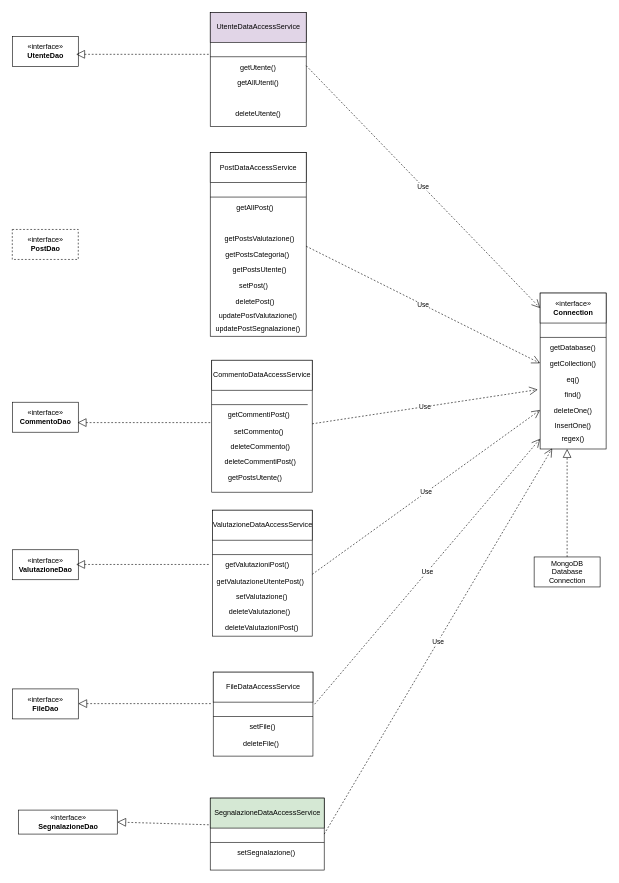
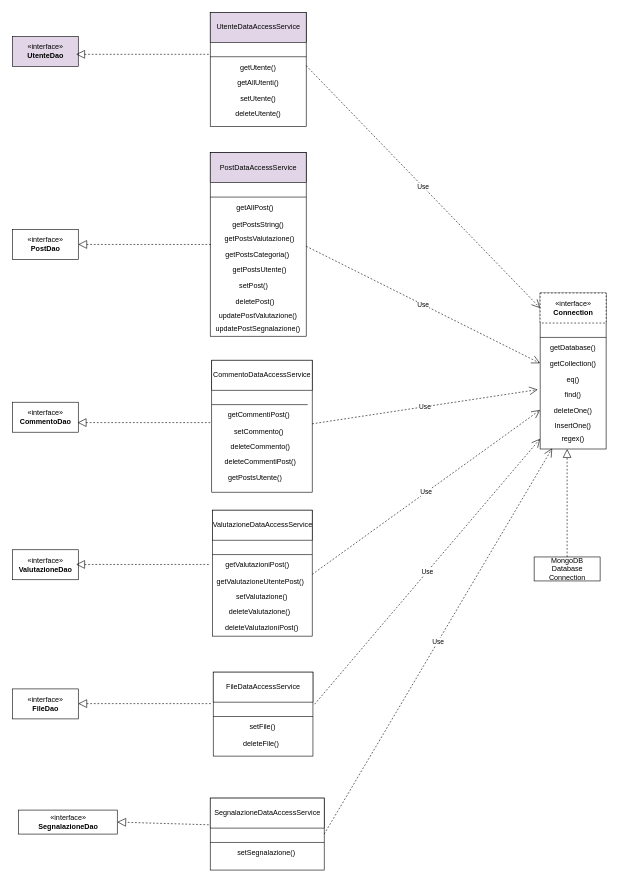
  <mxCell id="0" />
  <mxCell id="1" parent="0" />
  <mxCell id="2" value="" style="html=1;" parent="1" vertex="1"><mxGeometry x="900" y="488" width="110" height="260" as="geometry" /></mxCell>
- <mxCell id="3" value="«interface»&lt;br&gt;&lt;b&gt;Connection&lt;/b&gt;" style="html=1;" parent="1" vertex="1"><mxGeometry x="900" y="488" width="110" height="50" as="geometry" /></mxCell>
+ <mxCell id="3" value="«interface»&lt;br&gt;&lt;b&gt;Connection&lt;/b&gt;" style="html=1;dashed=1;" parent="1" vertex="1"><mxGeometry x="900" y="488" width="110" height="50" as="geometry" /></mxCell>
  <mxCell id="4" value="" style="line;strokeWidth=1;fillColor=none;align=left;verticalAlign=middle;spacingTop=-1;spacingLeft=3;spacingRight=3;rotatable=0;labelPosition=right;points=[];portConstraint=eastwest;strokeColor=inherit;" parent="1" vertex="1"><mxGeometry x="900" y="558" width="110" height="8" as="geometry" /></mxCell>
  <mxCell id="5" value="getDatabase()" style="text;strokeColor=none;fillColor=none;align=center;verticalAlign=top;spacingLeft=4;spacingRight=4;overflow=hidden;rotatable=0;points=[[0,0.5],[1,0.5]];portConstraint=eastwest;" parent="1" vertex="1"><mxGeometry x="900" y="566" width="110" height="26" as="geometry" /></mxCell>
  <mxCell id="6" value="getCollection()" style="text;strokeColor=none;fillColor=none;align=center;verticalAlign=top;spacingLeft=4;spacingRight=4;overflow=hidden;rotatable=0;points=[[0,0.5],[1,0.5]];portConstraint=eastwest;" parent="1" vertex="1"><mxGeometry x="900" y="592" width="110" height="26" as="geometry" /></mxCell>
  <mxCell id="7" value="eq()" style="text;strokeColor=none;fillColor=none;align=center;verticalAlign=top;spacingLeft=4;spacingRight=4;overflow=hidden;rotatable=0;points=[[0,0.5],[1,0.5]];portConstraint=eastwest;" parent="1" vertex="1"><mxGeometry x="900" y="618" width="110" height="26" as="geometry" /></mxCell>
  <mxCell id="8" value="find()" style="text;strokeColor=none;fillColor=none;align=center;verticalAlign=top;spacingLeft=4;spacingRight=4;overflow=hidden;rotatable=0;points=[[0,0.5],[1,0.5]];portConstraint=eastwest;" parent="1" vertex="1"><mxGeometry x="900" y="644" width="110" height="26" as="geometry" /></mxCell>
  <mxCell id="9" value="deleteOne()" style="text;strokeColor=none;fillColor=none;align=center;verticalAlign=top;spacingLeft=4;spacingRight=4;overflow=hidden;rotatable=0;points=[[0,0.5],[1,0.5]];portConstraint=eastwest;" parent="1" vertex="1"><mxGeometry x="900" y="670" width="110" height="26" as="geometry" /></mxCell>
  <mxCell id="10" value="&lt;span style=&quot;color: rgb(0, 0, 0); font-family: Helvetica; font-size: 12px; font-style: normal; font-variant-ligatures: normal; font-variant-caps: normal; font-weight: 400; letter-spacing: normal; orphans: 2; text-indent: 0px; text-transform: none; widows: 2; word-spacing: 0px; -webkit-text-stroke-width: 0px; background-color: rgb(251, 251, 251); text-decoration-thickness: initial; text-decoration-style: initial; text-decoration-color: initial; float: none; display: inline !important;&quot;&gt;InsertOne()&lt;/span&gt;" style="text;whiteSpace=wrap;html=1;align=center;" parent="1" vertex="1"><mxGeometry x="900" y="696" width="110" height="32" as="geometry" /></mxCell>
  <mxCell id="11" value="regex()" style="text;strokeColor=none;fillColor=none;align=center;verticalAlign=top;spacingLeft=4;spacingRight=4;overflow=hidden;rotatable=0;points=[[0,0.5],[1,0.5]];portConstraint=eastwest;" parent="1" vertex="1"><mxGeometry x="900" y="718" width="110" height="26" as="geometry" /></mxCell>
- <mxCell id="12" value="MongoDB&lt;br&gt;Database&lt;br&gt;Connection" style="html=1;" parent="1" vertex="1"><mxGeometry x="890" y="928" width="110" height="50" as="geometry" /></mxCell>
+ <mxCell id="12" value="MongoDB&lt;br&gt;Database&lt;br&gt;Connection" style="html=1;" parent="1" vertex="1"><mxGeometry x="890" y="928" width="110" height="40" as="geometry" /></mxCell>
  <mxCell id="13" value="" style="endArrow=block;dashed=1;endFill=0;endSize=12;html=1;rounded=0;exitX=0.5;exitY=0;exitDx=0;exitDy=0;" parent="1" source="12" edge="1"><mxGeometry width="160" relative="1" as="geometry"><mxPoint x="1060" y="718" as="sourcePoint" /><mxPoint x="945" y="748" as="targetPoint" /></mxGeometry></mxCell>
  <mxCell id="14" value="" style="html=1;" parent="1" vertex="1"><mxGeometry x="350" y="20" width="160" height="190" as="geometry" /></mxCell>
  <mxCell id="15" value="UtenteDataAccessService" style="html=1;fillColor=#e1d5e7;" parent="1" vertex="1"><mxGeometry x="350" y="20" width="160" height="50" as="geometry" /></mxCell>
  <mxCell id="16" value="" style="line;strokeWidth=1;fillColor=none;align=left;verticalAlign=middle;spacingTop=-1;spacingLeft=3;spacingRight=3;rotatable=0;labelPosition=right;points=[];portConstraint=eastwest;strokeColor=inherit;" parent="1" vertex="1"><mxGeometry x="350" y="90" width="160" height="8" as="geometry" /></mxCell>
  <mxCell id="17" value=" getUtente()" style="text;strokeColor=none;fillColor=none;align=center;verticalAlign=top;spacingLeft=4;spacingRight=4;overflow=hidden;rotatable=0;points=[[0,0.5],[1,0.5]];portConstraint=eastwest;" parent="1" vertex="1"><mxGeometry x="350" y="98" width="160" height="26" as="geometry" /></mxCell>
  <mxCell id="18" value="getAllUtenti()" style="text;strokeColor=none;fillColor=none;align=center;verticalAlign=top;spacingLeft=4;spacingRight=4;overflow=hidden;rotatable=0;points=[[0,0.5],[1,0.5]];portConstraint=eastwest;" parent="1" vertex="1"><mxGeometry x="350" y="124" width="160" height="26" as="geometry" /></mxCell>
+ <mxCell id="19" value="setUtente()" style="text;strokeColor=none;fillColor=none;align=center;verticalAlign=top;spacingLeft=4;spacingRight=4;overflow=hidden;rotatable=0;points=[[0,0.5],[1,0.5]];portConstraint=eastwest;" parent="1" vertex="1"><mxGeometry x="350" y="150" width="160" height="26" as="geometry" /></mxCell>
  <mxCell id="20" value="deleteUtente()" style="text;strokeColor=none;fillColor=none;align=center;verticalAlign=top;spacingLeft=4;spacingRight=4;overflow=hidden;rotatable=0;points=[[0,0.5],[1,0.5]];portConstraint=eastwest;" parent="1" vertex="1"><mxGeometry x="350" y="176" width="160" height="26" as="geometry" /></mxCell>
  <mxCell id="21" value="" style="html=1;" parent="1" vertex="1"><mxGeometry x="350" y="254" width="160" height="306" as="geometry" /></mxCell>
- <mxCell id="22" value="PostDataAccessService" style="html=1;" parent="1" vertex="1"><mxGeometry x="350" y="254" width="160" height="50" as="geometry" /></mxCell>
+ <mxCell id="22" value="PostDataAccessService" style="html=1;fillColor=#e1d5e7;" parent="1" vertex="1"><mxGeometry x="350" y="254" width="160" height="50" as="geometry" /></mxCell>
  <mxCell id="23" value="" style="line;strokeWidth=1;fillColor=none;align=left;verticalAlign=middle;spacingTop=-1;spacingLeft=3;spacingRight=3;rotatable=0;labelPosition=right;points=[];portConstraint=eastwest;strokeColor=inherit;" parent="1" vertex="1"><mxGeometry x="350" y="324" width="160" height="8" as="geometry" /></mxCell>
  <mxCell id="24" value="getAllPost()" style="text;strokeColor=none;fillColor=none;align=center;verticalAlign=top;spacingLeft=4;spacingRight=4;overflow=hidden;rotatable=0;points=[[0,0.5],[1,0.5]];portConstraint=eastwest;" parent="1" vertex="1"><mxGeometry x="350" y="332" width="150" height="26" as="geometry" /></mxCell>
+ <mxCell id="25" value="getPostsString()" style="text;strokeColor=none;fillColor=none;align=center;verticalAlign=top;spacingLeft=4;spacingRight=4;overflow=hidden;rotatable=0;points=[[0,0.5],[1,0.5]];portConstraint=eastwest;" parent="1" vertex="1"><mxGeometry x="350" y="360" width="160" height="24" as="geometry" /></mxCell>
  <mxCell id="26" value="getPostsValutazione()" style="text;strokeColor=none;fillColor=none;align=center;verticalAlign=top;spacingLeft=4;spacingRight=4;overflow=hidden;rotatable=0;points=[[0,0.5],[1,0.5]];portConstraint=eastwest;" parent="1" vertex="1"><mxGeometry x="355" y="384" width="155" height="26" as="geometry" /></mxCell>
  <mxCell id="27" value="getPostsCategoria()" style="text;strokeColor=none;fillColor=none;align=center;verticalAlign=top;spacingLeft=4;spacingRight=4;overflow=hidden;rotatable=0;points=[[0,0.5],[1,0.5]];portConstraint=eastwest;" parent="1" vertex="1"><mxGeometry x="347.5" y="410" width="162.5" height="26" as="geometry" /></mxCell>
  <mxCell id="28" value="getPostsUtente()" style="text;strokeColor=none;fillColor=none;align=center;verticalAlign=top;spacingLeft=4;spacingRight=4;overflow=hidden;rotatable=0;points=[[0,0.5],[1,0.5]];portConstraint=eastwest;" parent="1" vertex="1"><mxGeometry x="355" y="436" width="155" height="26" as="geometry" /></mxCell>
  <mxCell id="29" value="setPost()" style="text;strokeColor=none;fillColor=none;align=center;verticalAlign=top;spacingLeft=4;spacingRight=4;overflow=hidden;rotatable=0;points=[[0,0.5],[1,0.5]];portConstraint=eastwest;" parent="1" vertex="1"><mxGeometry x="352.5" y="462" width="140" height="26" as="geometry" /></mxCell>
  <mxCell id="30" value="updatePostValutazione()&#10;" style="text;strokeColor=none;fillColor=none;align=center;verticalAlign=top;spacingLeft=4;spacingRight=4;overflow=hidden;rotatable=0;points=[[0,0.5],[1,0.5]];portConstraint=eastwest;fontColor=#000000;" parent="1" vertex="1"><mxGeometry x="350" y="512" width="160" height="26" as="geometry" /></mxCell>
  <mxCell id="31" value="updatePostSegnalazione()" style="text;strokeColor=none;fillColor=none;align=center;verticalAlign=top;spacingLeft=4;spacingRight=4;overflow=hidden;rotatable=0;points=[[0,0.5],[1,0.5]];portConstraint=eastwest;" parent="1" vertex="1"><mxGeometry x="350" y="534" width="160" height="26" as="geometry" /></mxCell>
  <mxCell id="32" value=" deletePost()&#10;" style="text;strokeColor=none;fillColor=none;align=center;verticalAlign=top;spacingLeft=4;spacingRight=4;overflow=hidden;rotatable=0;points=[[0,0.5],[1,0.5]];portConstraint=eastwest;fontColor=#000000;" parent="1" vertex="1"><mxGeometry x="350" y="488" width="150" height="26" as="geometry" /></mxCell>
  <mxCell id="33" value="" style="html=1;" parent="1" vertex="1"><mxGeometry x="352.5" y="600" width="167.5" height="220" as="geometry" /></mxCell>
  <mxCell id="34" value="CommentoDataAccessService" style="html=1;" parent="1" vertex="1"><mxGeometry x="352.5" y="600" width="167.5" height="50" as="geometry" /></mxCell>
  <mxCell id="35" value="" style="line;strokeWidth=1;fillColor=none;align=left;verticalAlign=middle;spacingTop=-1;spacingLeft=3;spacingRight=3;rotatable=0;labelPosition=right;points=[];portConstraint=eastwest;strokeColor=inherit;" parent="1" vertex="1"><mxGeometry x="352.5" y="670" width="160" height="8" as="geometry" /></mxCell>
  <mxCell id="36" value="getCommentiPost()&#10;" style="text;strokeColor=none;fillColor=none;align=center;verticalAlign=top;spacingLeft=4;spacingRight=4;overflow=hidden;rotatable=0;points=[[0,0.5],[1,0.5]];portConstraint=eastwest;fontColor=#000000;" parent="1" vertex="1"><mxGeometry x="352.5" y="678" width="157.5" height="26" as="geometry" /></mxCell>
  <mxCell id="37" value="setCommento()" style="text;strokeColor=none;fillColor=none;align=center;verticalAlign=top;spacingLeft=4;spacingRight=4;overflow=hidden;rotatable=0;points=[[0,0.5],[1,0.5]];portConstraint=eastwest;" parent="1" vertex="1"><mxGeometry x="352.5" y="706" width="157.5" height="24" as="geometry" /></mxCell>
  <mxCell id="38" value="deleteCommento()" style="text;strokeColor=none;fillColor=none;align=center;verticalAlign=top;spacingLeft=4;spacingRight=4;overflow=hidden;rotatable=0;points=[[0,0.5],[1,0.5]];portConstraint=eastwest;" parent="1" vertex="1"><mxGeometry x="357.5" y="730" width="152.5" height="26" as="geometry" /></mxCell>
  <mxCell id="39" value="deleteCommentiPost()" style="text;strokeColor=none;fillColor=none;align=center;verticalAlign=top;spacingLeft=4;spacingRight=4;overflow=hidden;rotatable=0;points=[[0,0.5],[1,0.5]];portConstraint=eastwest;" parent="1" vertex="1"><mxGeometry x="357.5" y="756" width="152.5" height="26" as="geometry" /></mxCell>
  <mxCell id="40" value="getPostsUtente()" style="text;strokeColor=none;fillColor=none;align=center;verticalAlign=top;spacingLeft=4;spacingRight=4;overflow=hidden;rotatable=0;points=[[0,0.5],[1,0.5]];portConstraint=eastwest;" parent="1" vertex="1"><mxGeometry x="357.5" y="782" width="135" height="26" as="geometry" /></mxCell>
  <mxCell id="41" value="" style="html=1;" parent="1" vertex="1"><mxGeometry x="353.75" y="850" width="166.25" height="210" as="geometry" /></mxCell>
  <mxCell id="42" value="ValutazioneDataAccessService" style="html=1;" parent="1" vertex="1"><mxGeometry x="353.75" y="850" width="166.25" height="50" as="geometry" /></mxCell>
  <mxCell id="43" value="" style="line;strokeWidth=1;fillColor=none;align=left;verticalAlign=middle;spacingTop=-1;spacingLeft=3;spacingRight=3;rotatable=0;labelPosition=right;points=[];portConstraint=eastwest;strokeColor=inherit;" parent="1" vertex="1"><mxGeometry x="353.75" y="920" width="166.25" height="8" as="geometry" /></mxCell>
  <mxCell id="44" value="getValutazioniPost()" style="text;strokeColor=none;fillColor=none;align=center;verticalAlign=top;spacingLeft=4;spacingRight=4;overflow=hidden;rotatable=0;points=[[0,0.5],[1,0.5]];portConstraint=eastwest;" parent="1" vertex="1"><mxGeometry x="353.75" y="928" width="150" height="26" as="geometry" /></mxCell>
  <mxCell id="45" value="getValutazioneUtentePost()" style="text;strokeColor=none;fillColor=none;align=center;verticalAlign=top;spacingLeft=4;spacingRight=4;overflow=hidden;rotatable=0;points=[[0,0.5],[1,0.5]];portConstraint=eastwest;" parent="1" vertex="1"><mxGeometry x="353.75" y="956" width="160" height="24" as="geometry" /></mxCell>
  <mxCell id="46" value="setValutazione()" style="text;strokeColor=none;fillColor=none;align=center;verticalAlign=top;spacingLeft=4;spacingRight=4;overflow=hidden;rotatable=0;points=[[0,0.5],[1,0.5]];portConstraint=eastwest;" parent="1" vertex="1"><mxGeometry x="358.75" y="980" width="155" height="26" as="geometry" /></mxCell>
  <mxCell id="47" value="deleteValutazione()" style="text;strokeColor=none;fillColor=none;align=center;verticalAlign=top;spacingLeft=4;spacingRight=4;overflow=hidden;rotatable=0;points=[[0,0.5],[1,0.5]];portConstraint=eastwest;" parent="1" vertex="1"><mxGeometry x="351.25" y="1006" width="162.5" height="26" as="geometry" /></mxCell>
  <mxCell id="48" value="deleteValutazioniPost()" style="text;strokeColor=none;fillColor=none;align=center;verticalAlign=top;spacingLeft=4;spacingRight=4;overflow=hidden;rotatable=0;points=[[0,0.5],[1,0.5]];portConstraint=eastwest;" parent="1" vertex="1"><mxGeometry x="358.75" y="1032" width="155" height="26" as="geometry" /></mxCell>
  <mxCell id="49" value="" style="html=1;" parent="1" vertex="1"><mxGeometry x="355" y="1120" width="166.25" height="140" as="geometry" /></mxCell>
  <mxCell id="50" value="FileDataAccessService" style="html=1;" parent="1" vertex="1"><mxGeometry x="355" y="1120" width="166.25" height="50" as="geometry" /></mxCell>
  <mxCell id="51" value="" style="line;strokeWidth=1;fillColor=none;align=left;verticalAlign=middle;spacingTop=-1;spacingLeft=3;spacingRight=3;rotatable=0;labelPosition=right;points=[];portConstraint=eastwest;strokeColor=inherit;" parent="1" vertex="1"><mxGeometry x="355" y="1190" width="166.25" height="8" as="geometry" /></mxCell>
  <mxCell id="52" value="setFile()" style="text;strokeColor=none;fillColor=none;align=center;verticalAlign=top;spacingLeft=4;spacingRight=4;overflow=hidden;rotatable=0;points=[[0,0.5],[1,0.5]];portConstraint=eastwest;" parent="1" vertex="1"><mxGeometry x="355" y="1198" width="165" height="26" as="geometry" /></mxCell>
  <mxCell id="53" value="deleteFile()" style="text;strokeColor=none;fillColor=none;align=center;verticalAlign=top;spacingLeft=4;spacingRight=4;overflow=hidden;rotatable=0;points=[[0,0.5],[1,0.5]];portConstraint=eastwest;" parent="1" vertex="1"><mxGeometry x="355" y="1226" width="160" height="24" as="geometry" /></mxCell>
  <mxCell id="54" value="Use" style="endArrow=open;endSize=12;dashed=1;html=1;rounded=0;fontColor=#000000;entryX=0;entryY=0.5;entryDx=0;entryDy=0;" parent="1" target="6" edge="1"><mxGeometry width="160" relative="1" as="geometry"><mxPoint x="510" y="410" as="sourcePoint" /><mxPoint x="670" y="410" as="targetPoint" /></mxGeometry></mxCell>
  <mxCell id="55" value="Use" style="endArrow=open;endSize=12;dashed=1;html=1;rounded=0;fontColor=#000000;entryX=-0.036;entryY=0.192;entryDx=0;entryDy=0;entryPerimeter=0;" parent="1" target="8" edge="1"><mxGeometry width="160" relative="1" as="geometry"><mxPoint x="520" y="706" as="sourcePoint" /><mxPoint x="910" y="901" as="targetPoint" /></mxGeometry></mxCell>
  <mxCell id="56" value="" style="html=1;" parent="1" vertex="1"><mxGeometry x="350" y="1330" width="190" height="120" as="geometry" /></mxCell>
- <mxCell id="57" value="SegnalazioneDataAccessService" style="html=1;fillColor=#d5e8d4;" parent="1" vertex="1"><mxGeometry x="350" y="1330" width="190" height="50" as="geometry" /></mxCell>
+ <mxCell id="57" value="SegnalazioneDataAccessService" style="html=1;" parent="1" vertex="1"><mxGeometry x="350" y="1330" width="190" height="50" as="geometry" /></mxCell>
  <mxCell id="58" value="" style="line;strokeWidth=1;fillColor=none;align=left;verticalAlign=middle;spacingTop=-1;spacingLeft=3;spacingRight=3;rotatable=0;labelPosition=right;points=[];portConstraint=eastwest;strokeColor=inherit;" parent="1" vertex="1"><mxGeometry x="350" y="1400" width="190" height="8" as="geometry" /></mxCell>
  <mxCell id="59" value="setSegnalazione()" style="text;strokeColor=none;fillColor=none;align=center;verticalAlign=top;spacingLeft=4;spacingRight=4;overflow=hidden;rotatable=0;points=[[0,0.5],[1,0.5]];portConstraint=eastwest;" parent="1" vertex="1"><mxGeometry x="357.5" y="1408" width="172.5" height="26" as="geometry" /></mxCell>
  <mxCell id="60" value="Use" style="endArrow=open;endSize=12;dashed=1;html=1;rounded=0;fontColor=#000000;entryX=0;entryY=0.5;entryDx=0;entryDy=0;" parent="1" target="9" edge="1"><mxGeometry width="160" relative="1" as="geometry"><mxPoint x="520" y="957" as="sourcePoint" /><mxPoint x="896" y="900" as="targetPoint" /></mxGeometry></mxCell>
  <mxCell id="61" value="Use" style="endArrow=open;endSize=12;dashed=1;html=1;rounded=0;fontColor=#000000;entryX=0;entryY=0.5;entryDx=0;entryDy=0;" parent="1" target="11" edge="1"><mxGeometry width="160" relative="1" as="geometry"><mxPoint x="524" y="1173.5" as="sourcePoint" /><mxPoint x="900" y="1116.5" as="targetPoint" /></mxGeometry></mxCell>
  <mxCell id="62" value="Use" style="endArrow=open;endSize=12;dashed=1;html=1;rounded=0;fontColor=#000000;entryX=0.182;entryY=1.115;entryDx=0;entryDy=0;entryPerimeter=0;exitX=1;exitY=0.5;exitDx=0;exitDy=0;" parent="1" source="56" target="11" edge="1"><mxGeometry width="160" relative="1" as="geometry"><mxPoint x="521.25" y="1380" as="sourcePoint" /><mxPoint x="681.25" y="1380" as="targetPoint" /></mxGeometry></mxCell>
  <mxCell id="63" value="Use" style="endArrow=open;endSize=12;dashed=1;html=1;rounded=0;fontColor=#000000;entryX=0;entryY=0.5;entryDx=0;entryDy=0;" parent="1" target="3" edge="1"><mxGeometry width="160" relative="1" as="geometry"><mxPoint x="510" y="109" as="sourcePoint" /><mxPoint x="900" y="304" as="targetPoint" /></mxGeometry></mxCell>
- <mxCell id="64" value="«interface»&lt;br&gt;&lt;b&gt;UtenteDao&lt;/b&gt;" style="html=1;fontColor=#000000;" parent="1" vertex="1"><mxGeometry x="20" y="60" width="110" height="50" as="geometry" /></mxCell>
- <mxCell id="65" value="«interface»&lt;br&gt;&lt;b&gt;PostDao&lt;/b&gt;" style="html=1;fontColor=#000000;dashed=1;" parent="1" vertex="1"><mxGeometry x="20" y="382" width="110" height="50" as="geometry" /></mxCell>
+ <mxCell id="64" value="«interface»&lt;br&gt;&lt;b&gt;UtenteDao&lt;/b&gt;" style="html=1;fontColor=#000000;fillColor=#e1d5e7;" parent="1" vertex="1"><mxGeometry x="20" y="60" width="110" height="50" as="geometry" /></mxCell>
+ <mxCell id="65" value="«interface»&lt;br&gt;&lt;b&gt;PostDao&lt;/b&gt;" style="html=1;fontColor=#000000;" parent="1" vertex="1"><mxGeometry x="20" y="382" width="110" height="50" as="geometry" /></mxCell>
  <mxCell id="66" value="«interface»&lt;br&gt;&lt;b&gt;CommentoDao&lt;/b&gt;" style="html=1;fontColor=#000000;" parent="1" vertex="1"><mxGeometry x="20" y="670" width="110" height="50" as="geometry" /></mxCell>
  <mxCell id="67" value="«interface»&lt;br&gt;&lt;b&gt;ValutazioneDao&lt;/b&gt;" style="html=1;fontColor=#000000;" parent="1" vertex="1"><mxGeometry x="20" y="916" width="110" height="50" as="geometry" /></mxCell>
  <mxCell id="68" value="«interface»&lt;br&gt;&lt;b&gt;FileDao&lt;/b&gt;" style="html=1;fontColor=#000000;" parent="1" vertex="1"><mxGeometry x="20" y="1148" width="110" height="50" as="geometry" /></mxCell>
  <mxCell id="69" value="«interface»&lt;br&gt;&lt;b&gt;SegnalazioneDao&lt;/b&gt;" style="html=1;fontColor=#000000;" parent="1" vertex="1"><mxGeometry x="30" y="1350" width="165" height="40" as="geometry" /></mxCell>
+ <mxCell id="70" value="" style="endArrow=block;dashed=1;endFill=0;endSize=12;html=1;rounded=0;entryX=1;entryY=0.5;entryDx=0;entryDy=0;exitX=-0.026;exitY=0.885;exitDx=0;exitDy=0;exitPerimeter=0;" edge="1" parent="1" source="26" target="65"><mxGeometry width="160" relative="1" as="geometry"><mxPoint x="140" y="409" as="sourcePoint" /><mxPoint x="300" y="409" as="targetPoint" /></mxGeometry></mxCell>
  <mxCell id="71" value="" style="endArrow=block;dashed=1;endFill=0;endSize=12;html=1;rounded=0;entryX=1;entryY=0.5;entryDx=0;entryDy=0;exitX=-0.026;exitY=0.885;exitDx=0;exitDy=0;exitPerimeter=0;" edge="1" parent="1"><mxGeometry width="160" relative="1" as="geometry"><mxPoint x="350" y="704" as="sourcePoint" /><mxPoint x="129" y="704" as="targetPoint" /></mxGeometry></mxCell>
  <mxCell id="72" value="" style="endArrow=block;dashed=1;endFill=0;endSize=12;html=1;rounded=0;entryX=1;entryY=0.5;entryDx=0;entryDy=0;exitX=-0.026;exitY=0.885;exitDx=0;exitDy=0;exitPerimeter=0;" edge="1" parent="1"><mxGeometry width="160" relative="1" as="geometry"><mxPoint x="347.5" y="940.5" as="sourcePoint" /><mxPoint x="126.5" y="940.5" as="targetPoint" /></mxGeometry></mxCell>
  <mxCell id="73" value="" style="endArrow=block;dashed=1;endFill=0;endSize=12;html=1;rounded=0;entryX=1;entryY=0.5;entryDx=0;entryDy=0;exitX=-0.026;exitY=0.885;exitDx=0;exitDy=0;exitPerimeter=0;" edge="1" parent="1"><mxGeometry width="160" relative="1" as="geometry"><mxPoint x="351" y="1172.5" as="sourcePoint" /><mxPoint x="130" y="1172.5" as="targetPoint" /></mxGeometry></mxCell>
  <mxCell id="74" value="" style="endArrow=block;dashed=1;endFill=0;endSize=12;html=1;rounded=0;entryX=1;entryY=0.5;entryDx=0;entryDy=0;exitX=-0.026;exitY=0.885;exitDx=0;exitDy=0;exitPerimeter=0;" edge="1" parent="1" target="69"><mxGeometry width="160" relative="1" as="geometry"><mxPoint x="347.5" y="1374.5" as="sourcePoint" /><mxPoint x="126.5" y="1374.5" as="targetPoint" /></mxGeometry></mxCell>
  <mxCell id="75" value="" style="endArrow=block;dashed=1;endFill=0;endSize=12;html=1;rounded=0;entryX=1;entryY=0.5;entryDx=0;entryDy=0;exitX=-0.026;exitY=0.885;exitDx=0;exitDy=0;exitPerimeter=0;" edge="1" parent="1"><mxGeometry width="160" relative="1" as="geometry"><mxPoint x="347.5" y="90" as="sourcePoint" /><mxPoint x="126.5" y="90" as="targetPoint" /></mxGeometry></mxCell>
